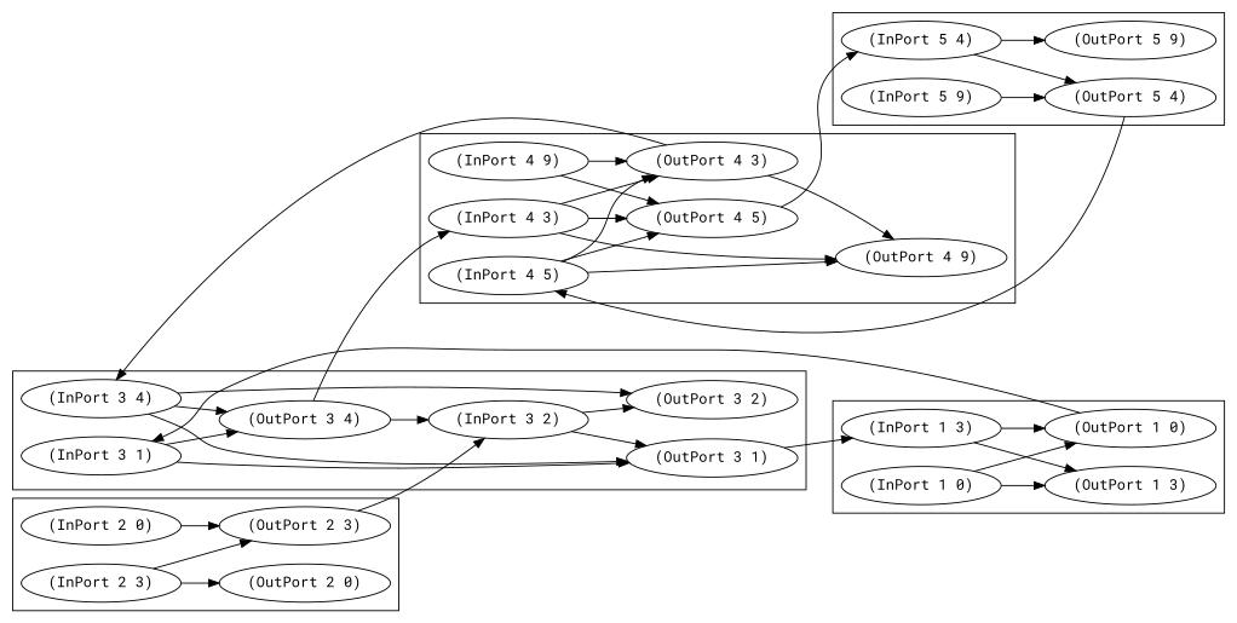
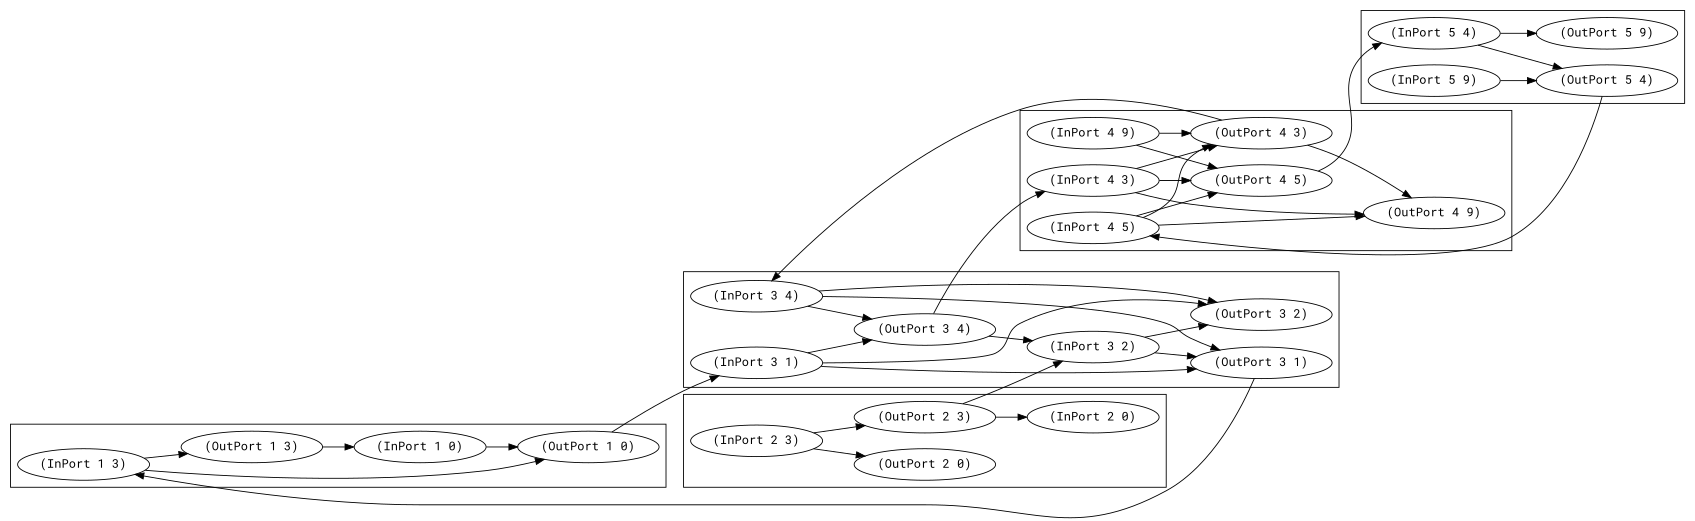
  digraph {
    fontname="Roboto Mono"
    rankdir=LR
    node [fontname="Roboto Mono"]
    edge [fontname="Roboto Mono"]
    "(InPort 1 0)"
    "(InPort 1 3)"
    "(OutPort 1 0)"
    "(OutPort 1 3)"
    "(InPort 2 0)"
    "(InPort 2 3)"
    "(OutPort 2 0)"
    "(OutPort 2 3)"
    "(InPort 3 1)"
    "(InPort 3 2)"
    "(InPort 3 4)"
    "(OutPort 3 1)"
    "(OutPort 3 2)"
    "(OutPort 3 4)"
    "(InPort 4 3)"
    "(InPort 4 5)"
    "(InPort 4 9)"
    "(OutPort 4 3)"
    "(OutPort 4 5)"
    "(OutPort 4 9)"
    "(InPort 5 4)"
    "(InPort 5 9)"
    "(OutPort 5 4)"
    "(OutPort 5 9)"
    subgraph cluster_1 {
      "(InPort 1 0)"
      "(InPort 1 3)"
      "(OutPort 1 0)"
      "(OutPort 1 3)"
    }
    subgraph cluster_2 {
      "(InPort 2 0)"
      "(InPort 2 3)"
      "(OutPort 2 0)"
      "(OutPort 2 3)"
    }
    subgraph cluster_3 {
      "(InPort 3 1)"
      "(InPort 3 2)"
      "(InPort 3 4)"
      "(OutPort 3 1)"
      "(OutPort 3 2)"
      "(OutPort 3 4)"
    }
    subgraph cluster_4 {
      "(InPort 4 3)"
      "(InPort 4 5)"
      "(InPort 4 9)"
      "(OutPort 4 3)"
      "(OutPort 4 5)"
      "(OutPort 4 9)"
    }
    subgraph cluster_5 {
      "(InPort 5 4)"
      "(InPort 5 9)"
      "(OutPort 5 4)"
      "(OutPort 5 9)"
    }
    "(InPort 1 0)" -> "(OutPort 1 0)"
-   "(InPort 1 0)" -> "(OutPort 1 3)"
+   "(OutPort 1 3)" -> "(InPort 1 0)"
    "(InPort 1 3)" -> "(OutPort 1 0)"
    "(InPort 1 3)" -> "(OutPort 1 3)"
    "(OutPort 1 0)" -> "(InPort 3 1)"
-   "(InPort 2 0)" -> "(OutPort 2 3)"
+   "(OutPort 2 3)" -> "(InPort 2 0)"
    "(InPort 2 3)" -> "(OutPort 2 0)"
    "(InPort 2 3)" -> "(OutPort 2 3)"
    "(OutPort 2 3)" -> "(InPort 3 2)"
    "(InPort 3 1)" -> "(OutPort 3 1)"
+   "(InPort 3 1)" -> "(OutPort 3 2)"
    "(InPort 3 1)" -> "(OutPort 3 4)"
    "(InPort 3 2)" -> "(OutPort 3 1)"
    "(InPort 3 2)" -> "(OutPort 3 2)"
    "(InPort 3 4)" -> "(OutPort 3 1)"
    "(InPort 3 4)" -> "(OutPort 3 2)"
    "(InPort 3 4)" -> "(OutPort 3 4)"
    "(OutPort 3 1)" -> "(InPort 1 3)"
    "(OutPort 3 4)" -> "(InPort 3 2)"
    "(OutPort 3 4)" -> "(InPort 4 3)"
    "(InPort 4 3)" -> "(OutPort 4 3)"
    "(InPort 4 3)" -> "(OutPort 4 5)"
    "(InPort 4 3)" -> "(OutPort 4 9)"
    "(InPort 4 5)" -> "(OutPort 4 3)"
    "(InPort 4 5)" -> "(OutPort 4 5)"
    "(InPort 4 5)" -> "(OutPort 4 9)"
    "(InPort 4 9)" -> "(OutPort 4 3)"
    "(InPort 4 9)" -> "(OutPort 4 5)"
    "(OutPort 4 3)" -> "(InPort 3 4)"
    "(OutPort 4 3)" -> "(OutPort 4 9)"
    "(OutPort 4 5)" -> "(InPort 5 4)"
    "(InPort 5 4)" -> "(OutPort 5 4)"
    "(InPort 5 4)" -> "(OutPort 5 9)"
    "(InPort 5 9)" -> "(OutPort 5 4)"
    "(OutPort 5 4)" -> "(InPort 4 5)"
  }
